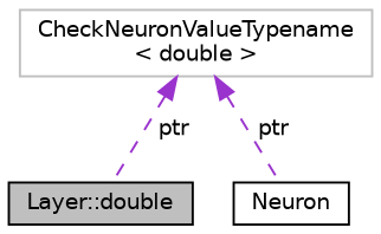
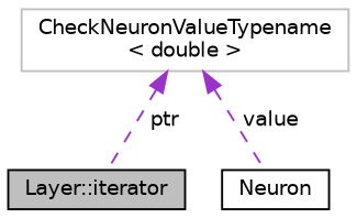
  digraph {
    node [color=black fillcolor=white fontname=Helvetica fontsize=10 shape=record style=filled]
    edge [color=darkorchid3 dir=back fontname=Helvetica fontsize=10 labelfontname=Helvetica labelfontsize=10 style=dashed]
-   n1 [fillcolor=grey75 fontcolor=black height=0.2 label="Layer::double" width=0.4]
+   n1 [fillcolor=grey75 fontcolor=black height=0.2 label="Layer::iterator" width=0.4]
    n2 [height=0.2 label=Neuron width=0.4]
    n3 [color=grey75 height=0.2 label="CheckNeuronValueTypename\l\< double \>" width=0.4]
    n3 -> n1 [label=" ptr"]
-   n3 -> n2 [label=" ptr"]
+   n3 -> n2 [label=" value"]
  }
